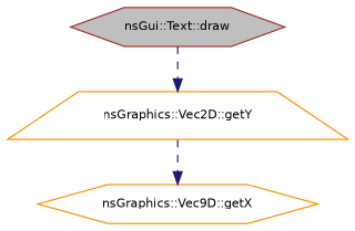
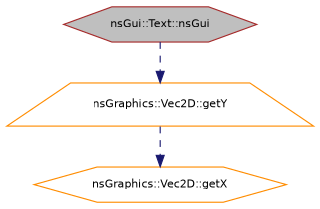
  digraph {
    rankdir=TB
    node [color=darkorange fillcolor=white fontname=Helvetica fontsize=10 shape=hexagon style=filled]
    edge [color=midnightblue fontname=Helvetica fontsize=10 labelfontname=Helvetica labelfontsize=10 style=dashed]
-   n1 [color=brown fillcolor=grey75 fontcolor=black height=0.2 label="nsGui::Text::draw" width=0.4]
+   n1 [color=brown fillcolor=grey75 fontcolor=black height=0.2 label="nsGui::Text::nsGui" width=0.4]
    n2 [height=0.2 label="nsGraphics::Vec2D::getY" shape=trapezium width=0.4]
-   n3 [height=0.2 label="nsGraphics::Vec9D::getX" width=0.4]
+   n3 [height=0.2 label="nsGraphics::Vec2D::getX" width=0.4]
    n1 -> n2
    n2 -> n3
  }
